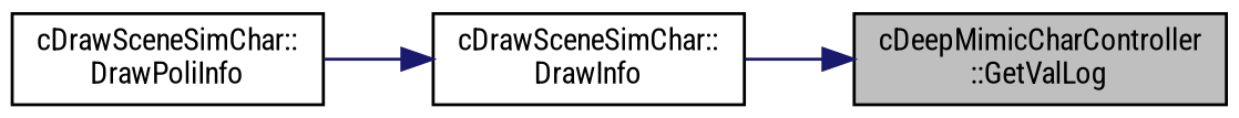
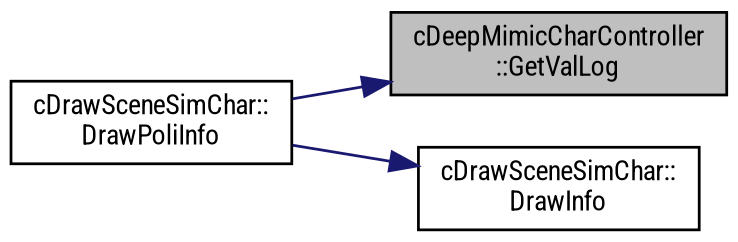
  digraph {
    fontname="Roboto Condensed"
    rankdir=RL
    node [color=black fillcolor=white fontname="Roboto Condensed" fontsize=10 shape=record style=filled]
    edge [color=midnightblue dir=back fontname="Roboto Condensed" fontsize=10 labelfontname=Helvetica labelfontsize=10 style=solid]
    n1 [fillcolor=grey75 fontcolor=black height=0.2 label="cDeepMimicCharController\l::GetValLog" width=0.4]
    n2 [height=0.2 label="cDrawSceneSimChar::\lDrawPoliInfo" width=0.4]
    n3 [height=0.2 label="cDrawSceneSimChar::\lDrawInfo" width=0.4]
-   n1 -> n3
+   n1 -> n2
    n3 -> n2
  }
